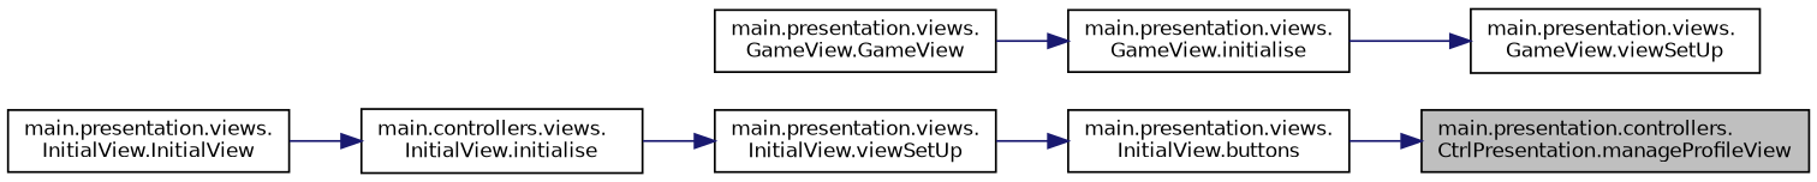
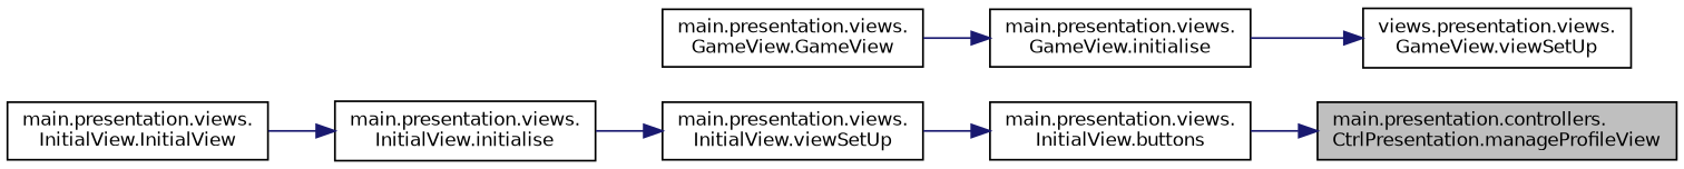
  digraph {
    rankdir=RL
    node [color=black fillcolor=white fontname=Helvetica fontsize=10 shape=record style=filled]
    edge [color=midnightblue dir=back fontname=Helvetica fontsize=10 labelfontname=Helvetica labelfontsize=10 style=solid]
    n1 [fillcolor=grey75 fontcolor=black height=0.2 label="main.presentation.controllers.\lCtrlPresentation.manageProfileView" width=0.4]
    n2 [height=0.2 label="main.presentation.views.\lInitialView.buttons" width=0.4]
    n3 [height=0.2 label="main.presentation.views.\lInitialView.viewSetUp" width=0.4]
-   n4 [height=0.2 label="main.controllers.views.\lInitialView.initialise" width=0.4]
+   n4 [height=0.2 label="main.presentation.views.\lInitialView.initialise" width=0.4]
    n5 [height=0.2 label="main.presentation.views.\lInitialView.InitialView" width=0.4]
-   n6 [height=0.2 label="main.presentation.views.\lGameView.viewSetUp" width=0.4]
+   n6 [height=0.2 label="views.presentation.views.\lGameView.viewSetUp" width=0.4]
    n7 [height=0.2 label="main.presentation.views.\lGameView.initialise" width=0.4]
    n8 [height=0.2 label="main.presentation.views.\lGameView.GameView" width=0.4]
    n1 -> n2
    n2 -> n3
    n3 -> n4
    n4 -> n5
    n6 -> n7
    n7 -> n8
  }
